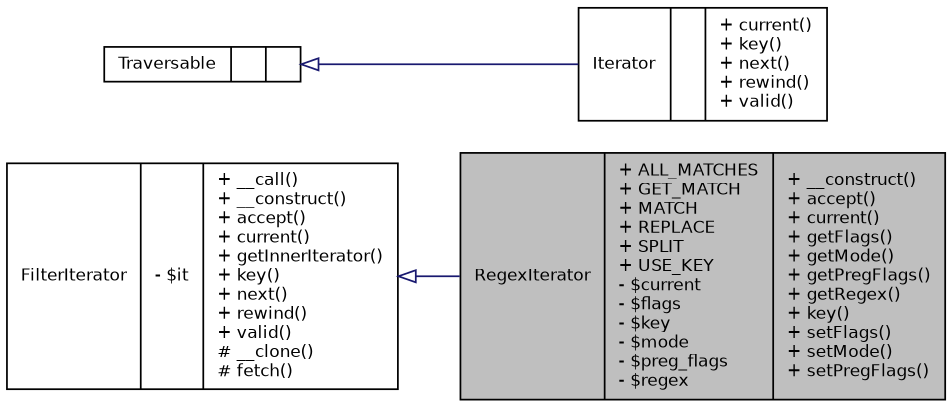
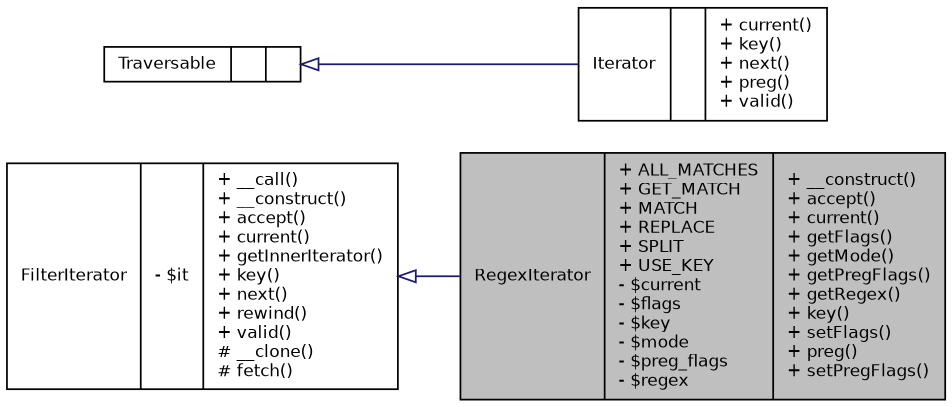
  digraph {
    rankdir=LR
    node [color=black fillcolor=white fontname=Helvetica fontsize=10 shape=record style=filled]
    edge [arrowtail=onormal color=midnightblue dir=back fontname=Helvetica fontsize=10 labelfontname=Helvetica labelfontsize=10 style=solid]
-   n1 [fillcolor=grey75 fontcolor=black height=0.2 label="{RegexIterator\n|+ ALL_MATCHES\l+ GET_MATCH\l+ MATCH\l+ REPLACE\l+ SPLIT\l+ USE_KEY\l- $current\l- $flags\l- $key\l- $mode\l- $preg_flags\l- $regex\l|+ __construct()\l+ accept()\l+ current()\l+ getFlags()\l+ getMode()\l+ getPregFlags()\l+ getRegex()\l+ key()\l+ setFlags()\l+ setMode()\l+ setPregFlags()\l}" width=0.4]
+   n1 [fillcolor=grey75 fontcolor=black height=0.2 label="{RegexIterator\n|+ ALL_MATCHES\l+ GET_MATCH\l+ MATCH\l+ REPLACE\l+ SPLIT\l+ USE_KEY\l- $current\l- $flags\l- $key\l- $mode\l- $preg_flags\l- $regex\l|+ __construct()\l+ accept()\l+ current()\l+ getFlags()\l+ getMode()\l+ getPregFlags()\l+ getRegex()\l+ key()\l+ setFlags()\l+ preg()\l+ setPregFlags()\l}" width=0.4]
    n2 [height=0.2 label="{FilterIterator\n|- $it\l|+ __call()\l+ __construct()\l+ accept()\l+ current()\l+ getInnerIterator()\l+ key()\l+ next()\l+ rewind()\l+ valid()\l# __clone()\l# fetch()\l}" width=0.4]
-   n3 [height=0.2 label="{Iterator\n||+ current()\l+ key()\l+ next()\l+ rewind()\l+ valid()\l}" width=0.4]
+   n3 [height=0.2 label="{Iterator\n||+ current()\l+ key()\l+ next()\l+ preg()\l+ valid()\l}" width=0.4]
    n4 [height=0.2 label="{Traversable\n||}" width=0.4]
    n2 -> n1
    n4 -> n3
  }
